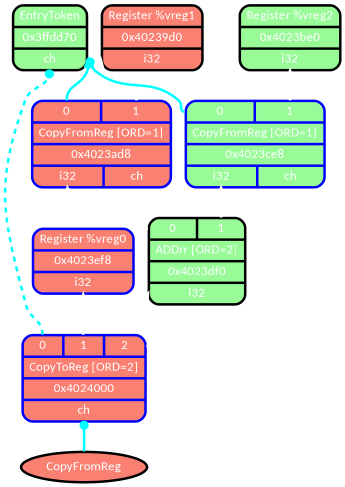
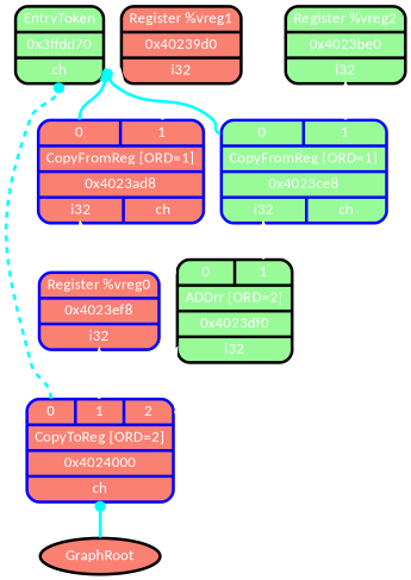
  digraph {
    rankdir=BT
    node [color=black fontcolor=white fontname=Calibri fontsize=16 penwidth=3 shape=Mrecord style=filled fillcolor=salmon]
    edge [color=white headport=d0 penwidth=3 tailport=s0]
    n1 [label="{EntryToken|0x3ffdd70|{<d0>ch}}" fillcolor=palegreen]
    n2 [label="{Register %vreg1|0x40239d0|{<d0>i32}}"]
    n3 [label="{Register %vreg2|0x4023be0|{<d0>i32}}" fillcolor=palegreen]
    n4 [color=blue label="{Register %vreg0|0x4023ef8|{<d0>i32}}"]
    n5 [color=blue label="{{<s0>0|<s1>1}|CopyFromReg [ORD=1]|0x4023ad8|{<d0>i32|<d1>ch}}"]
    n6 [color=blue label="{{<s0>0|<s1>1}|CopyFromReg [ORD=1]|0x4023ce8|{<d0>i32|<d1>ch}}" fillcolor=palegreen]
    n7 [label="{{<s0>0|<s1>1}|ADDrr [ORD=2]|0x4023df0|{<d0>i32}}" fillcolor=palegreen]
    n8 [color=blue label="{{<s0>0|<s1>1|<s2>2}|CopyToReg [ORD=2]|0x4024000|{<d0>ch}}"]
-   n9 [label=CopyFromReg plaintext=circle shape=""]
+   n9 [label=GraphRoot plaintext=circle shape=""]
    n5 -> n1 [color=cyan fontcolor=white fontname=Calibri fontsize=16 style=solid arrowhead=vee]
    n5 -> n2 [tailport=s1]
    n6 -> n1 [color=cyan fontcolor=white fontname=Calibri fontsize=16 style=solid arrowhead=dot]
    n6 -> n3 [tailport=s1]
    n7 -> n5
    n7 -> n6 [tailport=s1]
    n8 -> n1 [color=cyan fontcolor=white fontname=Calibri fontsize=16 style=dashed arrowhead=dot]
    n8 -> n4 [tailport=s1]
    n8 -> n7 [tailport=s2]
    n9 -> n8 [color=cyan fontcolor=white fontname=Calibri fontsize=16 style=solid arrowhead=dot tailport=""]
  }
